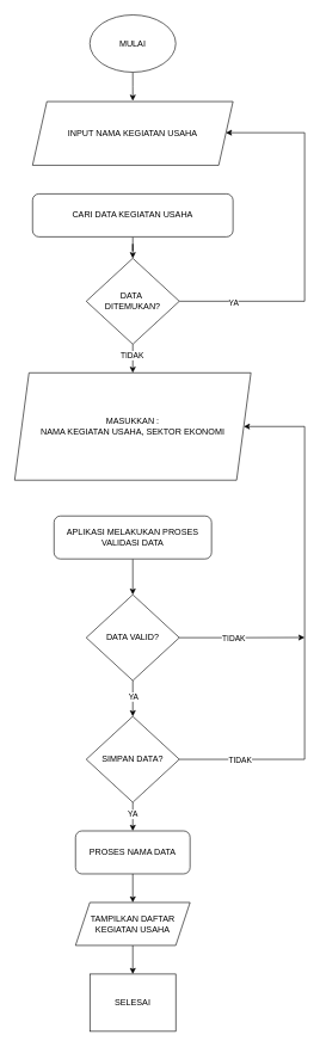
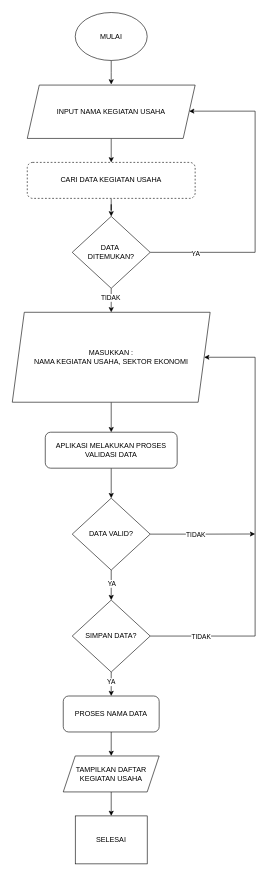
  <mxCell id="0" />
  <mxCell id="1" parent="0" />
  <mxCell id="2" style="edgeStyle=orthogonalEdgeStyle;rounded=0;orthogonalLoop=1;jettySize=auto;html=1;" parent="1" source="3" edge="1"><mxGeometry relative="1" as="geometry"><mxPoint x="185" y="140" as="targetPoint" /></mxGeometry></mxCell>
  <mxCell id="3" value="MULAI" style="ellipse;whiteSpace=wrap;html=1;" parent="1" vertex="1"><mxGeometry x="125" y="20" width="120" height="80" as="geometry" /></mxCell>
  <mxCell id="4" style="edgeStyle=orthogonalEdgeStyle;rounded=0;orthogonalLoop=1;jettySize=auto;html=1;entryX=0.5;entryY=0;entryDx=0;entryDy=0;" parent="1" source="13" target="11" edge="1"><mxGeometry relative="1" as="geometry" /></mxCell>
+ <mxCell id="5" style="edgeStyle=orthogonalEdgeStyle;rounded=0;orthogonalLoop=1;jettySize=auto;html=1;entryX=0.5;entryY=0;entryDx=0;entryDy=0;" parent="1" source="6" target="24" edge="1"><mxGeometry relative="1" as="geometry" /></mxCell>
  <mxCell id="6" value="INPUT NAMA&lt;span style=&quot;background-color: initial;&quot;&gt;&amp;nbsp;KEGIATAN USAHA&lt;/span&gt;" style="shape=parallelogram;perimeter=parallelogramPerimeter;whiteSpace=wrap;html=1;fixedSize=1;" parent="1" vertex="1"><mxGeometry x="45" y="141" width="280" height="89" as="geometry" /></mxCell>
  <mxCell id="7" style="edgeStyle=orthogonalEdgeStyle;rounded=0;orthogonalLoop=1;jettySize=auto;html=1;exitX=0.5;exitY=1;exitDx=0;exitDy=0;entryX=0.5;entryY=0;entryDx=0;entryDy=0;" parent="1" source="11" target="18" edge="1"><mxGeometry relative="1" as="geometry" /></mxCell>
  <mxCell id="8" value="YA" style="edgeLabel;html=1;align=center;verticalAlign=middle;resizable=0;points=[];" parent="7" vertex="1" connectable="0"><mxGeometry x="-0.129" relative="1" as="geometry"><mxPoint as="offset" /></mxGeometry></mxCell>
  <mxCell id="9" style="edgeStyle=orthogonalEdgeStyle;rounded=0;orthogonalLoop=1;jettySize=auto;html=1;exitX=1;exitY=0.5;exitDx=0;exitDy=0;" parent="1" source="11" edge="1"><mxGeometry relative="1" as="geometry"><mxPoint x="425" y="889.8" as="targetPoint" /></mxGeometry></mxCell>
  <mxCell id="10" value="TIDAK" style="edgeLabel;html=1;align=center;verticalAlign=middle;resizable=0;points=[];" parent="9" vertex="1" connectable="0"><mxGeometry x="-0.146" y="-1" relative="1" as="geometry"><mxPoint as="offset" /></mxGeometry></mxCell>
  <mxCell id="11" value="DATA VALID?" style="rhombus;whiteSpace=wrap;html=1;" parent="1" vertex="1"><mxGeometry x="120" y="830" width="130" height="120" as="geometry" /></mxCell>
  <mxCell id="12" value="SELESAI" style="whiteSpace=wrap;html=1;rounded=0;" parent="1" vertex="1"><mxGeometry x="125" y="1360" width="120" height="80" as="geometry" /></mxCell>
  <mxCell id="13" value="APLIKASI MELAKUKAN PROSES VALIDASI DATA" style="rounded=1;whiteSpace=wrap;html=1;" parent="1" vertex="1"><mxGeometry x="75" y="720" width="220" height="60" as="geometry" /></mxCell>
  <mxCell id="14" style="edgeStyle=orthogonalEdgeStyle;rounded=0;orthogonalLoop=1;jettySize=auto;html=1;exitX=1;exitY=0.5;exitDx=0;exitDy=0;entryX=1;entryY=0.5;entryDx=0;entryDy=0;" parent="1" source="18" target="31" edge="1"><mxGeometry relative="1" as="geometry"><mxPoint x="425" y="600" as="targetPoint" /><Array as="points"><mxPoint x="425" y="1060" /><mxPoint x="425" y="595" /></Array></mxGeometry></mxCell>
  <mxCell id="15" value="TIDAK" style="edgeLabel;html=1;align=center;verticalAlign=middle;resizable=0;points=[];" parent="14" vertex="1" connectable="0"><mxGeometry x="-0.769" relative="1" as="geometry"><mxPoint as="offset" /></mxGeometry></mxCell>
  <mxCell id="16" style="edgeStyle=orthogonalEdgeStyle;rounded=0;orthogonalLoop=1;jettySize=auto;html=1;entryX=0.5;entryY=0;entryDx=0;entryDy=0;" parent="1" source="18" edge="1"><mxGeometry relative="1" as="geometry"><mxPoint x="185" y="1160" as="targetPoint" /></mxGeometry></mxCell>
  <mxCell id="17" value="YA" style="edgeLabel;html=1;align=center;verticalAlign=middle;resizable=0;points=[];" parent="16" vertex="1" connectable="0"><mxGeometry x="-0.199" y="-1" relative="1" as="geometry"><mxPoint as="offset" /></mxGeometry></mxCell>
  <mxCell id="18" value="SIMPAN DATA?" style="rhombus;whiteSpace=wrap;html=1;" parent="1" vertex="1"><mxGeometry x="120" y="1000" width="130" height="120" as="geometry" /></mxCell>
  <mxCell id="19" style="edgeStyle=orthogonalEdgeStyle;rounded=0;orthogonalLoop=1;jettySize=auto;html=1;exitX=0.5;exitY=1;exitDx=0;exitDy=0;entryX=0.5;entryY=0;entryDx=0;entryDy=0;" parent="1" source="20" target="22" edge="1"><mxGeometry relative="1" as="geometry" /></mxCell>
  <mxCell id="20" value="PROSES NAMA DATA" style="rounded=1;whiteSpace=wrap;html=1;" parent="1" vertex="1"><mxGeometry x="105" y="1160" width="160" height="60" as="geometry" /></mxCell>
  <mxCell id="21" style="edgeStyle=orthogonalEdgeStyle;rounded=0;orthogonalLoop=1;jettySize=auto;html=1;exitX=0.5;exitY=1;exitDx=0;exitDy=0;entryX=0.5;entryY=0;entryDx=0;entryDy=0;" parent="1" source="22" target="12" edge="1"><mxGeometry relative="1" as="geometry" /></mxCell>
  <mxCell id="22" value="TAMPILKAN DAFTAR&lt;div&gt;KEGIATAN USAHA&lt;/div&gt;" style="shape=parallelogram;perimeter=parallelogramPerimeter;whiteSpace=wrap;html=1;fixedSize=1;" parent="1" vertex="1"><mxGeometry x="105" y="1260" width="160" height="60" as="geometry" /></mxCell>
  <mxCell id="23" style="edgeStyle=orthogonalEdgeStyle;rounded=0;orthogonalLoop=1;jettySize=auto;html=1;entryX=0.5;entryY=0;entryDx=0;entryDy=0;" parent="1" source="24" target="29" edge="1"><mxGeometry relative="1" as="geometry" /></mxCell>
- <mxCell id="24" value="CARI DATA KEGIATAN USAHA" style="rounded=1;whiteSpace=wrap;html=1;" parent="1" vertex="1"><mxGeometry x="45" y="270" width="280" height="60" as="geometry" /></mxCell>
+ <mxCell id="24" value="CARI DATA KEGIATAN USAHA" style="rounded=1;whiteSpace=wrap;html=1;dashed=1;" parent="1" vertex="1"><mxGeometry x="45" y="270" width="280" height="60" as="geometry" /></mxCell>
  <mxCell id="25" style="edgeStyle=orthogonalEdgeStyle;rounded=0;orthogonalLoop=1;jettySize=auto;html=1;entryX=0.5;entryY=0;entryDx=0;entryDy=0;" parent="1" source="29" target="31" edge="1"><mxGeometry relative="1" as="geometry" /></mxCell>
  <mxCell id="26" value="TIDAK" style="edgeLabel;html=1;align=center;verticalAlign=middle;resizable=0;points=[];" parent="25" vertex="1" connectable="0"><mxGeometry x="-0.25" y="-2" relative="1" as="geometry"><mxPoint as="offset" /></mxGeometry></mxCell>
  <mxCell id="27" style="edgeStyle=orthogonalEdgeStyle;rounded=0;orthogonalLoop=1;jettySize=auto;html=1;exitX=1;exitY=0.5;exitDx=0;exitDy=0;entryX=1;entryY=0.5;entryDx=0;entryDy=0;" parent="1" source="29" edge="1"><mxGeometry relative="1" as="geometry"><mxPoint x="315" y="184.5" as="targetPoint" /><Array as="points"><mxPoint x="425" y="420" /><mxPoint x="425" y="185" /></Array><mxPoint x="250" y="419" as="sourcePoint" /></mxGeometry></mxCell>
  <mxCell id="28" value="YA" style="edgeLabel;html=1;align=center;verticalAlign=middle;resizable=0;points=[];" parent="27" vertex="1" connectable="0"><mxGeometry x="-0.712" y="-1" relative="1" as="geometry"><mxPoint as="offset" /></mxGeometry></mxCell>
  <mxCell id="29" value="DATA&amp;nbsp;&lt;div&gt;DITEMUKAN?&lt;/div&gt;" style="rhombus;whiteSpace=wrap;html=1;" parent="1" vertex="1"><mxGeometry x="120" y="360" width="130" height="120" as="geometry" /></mxCell>
+ <mxCell id="30" style="edgeStyle=orthogonalEdgeStyle;rounded=0;orthogonalLoop=1;jettySize=auto;html=1;entryX=0.5;entryY=0;entryDx=0;entryDy=0;" parent="1" source="31" target="13" edge="1"><mxGeometry relative="1" as="geometry" /></mxCell>
  <mxCell id="31" value="MASUKKAN :&lt;br&gt;NAMA KEGIATAN USAHA, SEKTOR EKONOMI" style="shape=parallelogram;perimeter=parallelogramPerimeter;whiteSpace=wrap;html=1;fixedSize=1;" parent="1" vertex="1"><mxGeometry x="20" y="520" width="330" height="150" as="geometry" /></mxCell>
